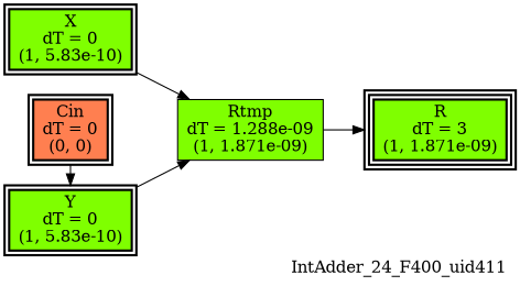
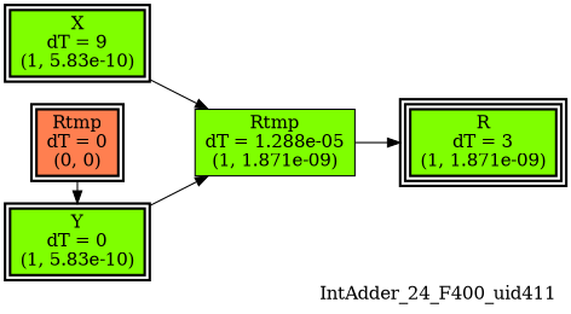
  digraph {
    label=IntAdder_24_F400_uid411
    labeljust=right
    labelloc=bottom
    nodesep=0.25
    rankdir=LR
    ranksep=0.5
    node [color=black fillcolor=chartreuse peripheries=2 shape=box style="bold, filled"]
    edge [arrowhead=normal arrowsize=1.0 arrowtail=normal color=black dir=forward]
-   n1 [label="X\ndT = 0\n(1, 5.83e-10)"]
+   n1 [label="X\ndT = 9\n(1, 5.83e-10)"]
    n2 [label="Y\ndT = 0\n(1, 5.83e-10)"]
-   n3 [fillcolor=coral label="Cin\ndT = 0\n(0, 0)"]
+   n3 [fillcolor=coral label="Rtmp\ndT = 0\n(0, 0)"]
    n4 [label="R\ndT = 3\n(1, 1.871e-09)" peripheries=3]
-   n5 [label="Rtmp\ndT = 1.288e-09\n(1, 1.871e-09)" peripheries=1 style=filled]
+   n5 [label="Rtmp\ndT = 1.288e-05\n(1, 1.871e-09)" peripheries=1 style=filled]
    subgraph sub_1 {
      rank=same
      n1
      n2
      n3
    }
    subgraph sub_2 {
      rank=same
      n4
    }
    n1 -> n5
    n2 -> n5
    n3 -> n2
    n5 -> n4
  }
